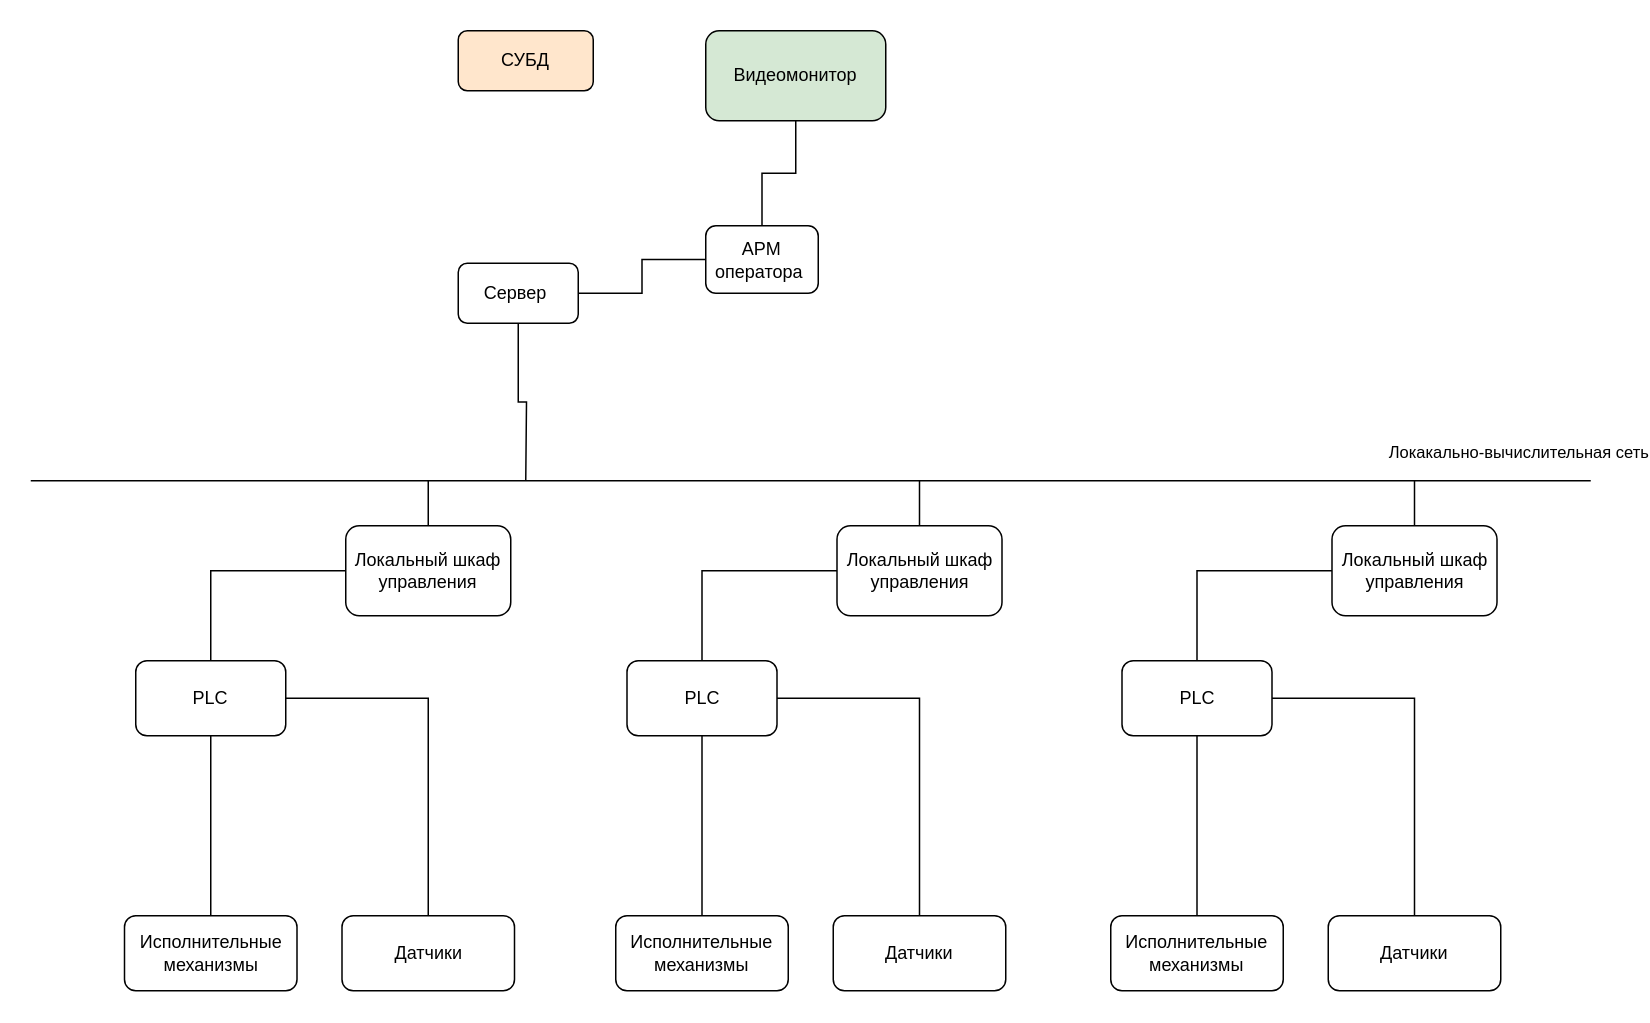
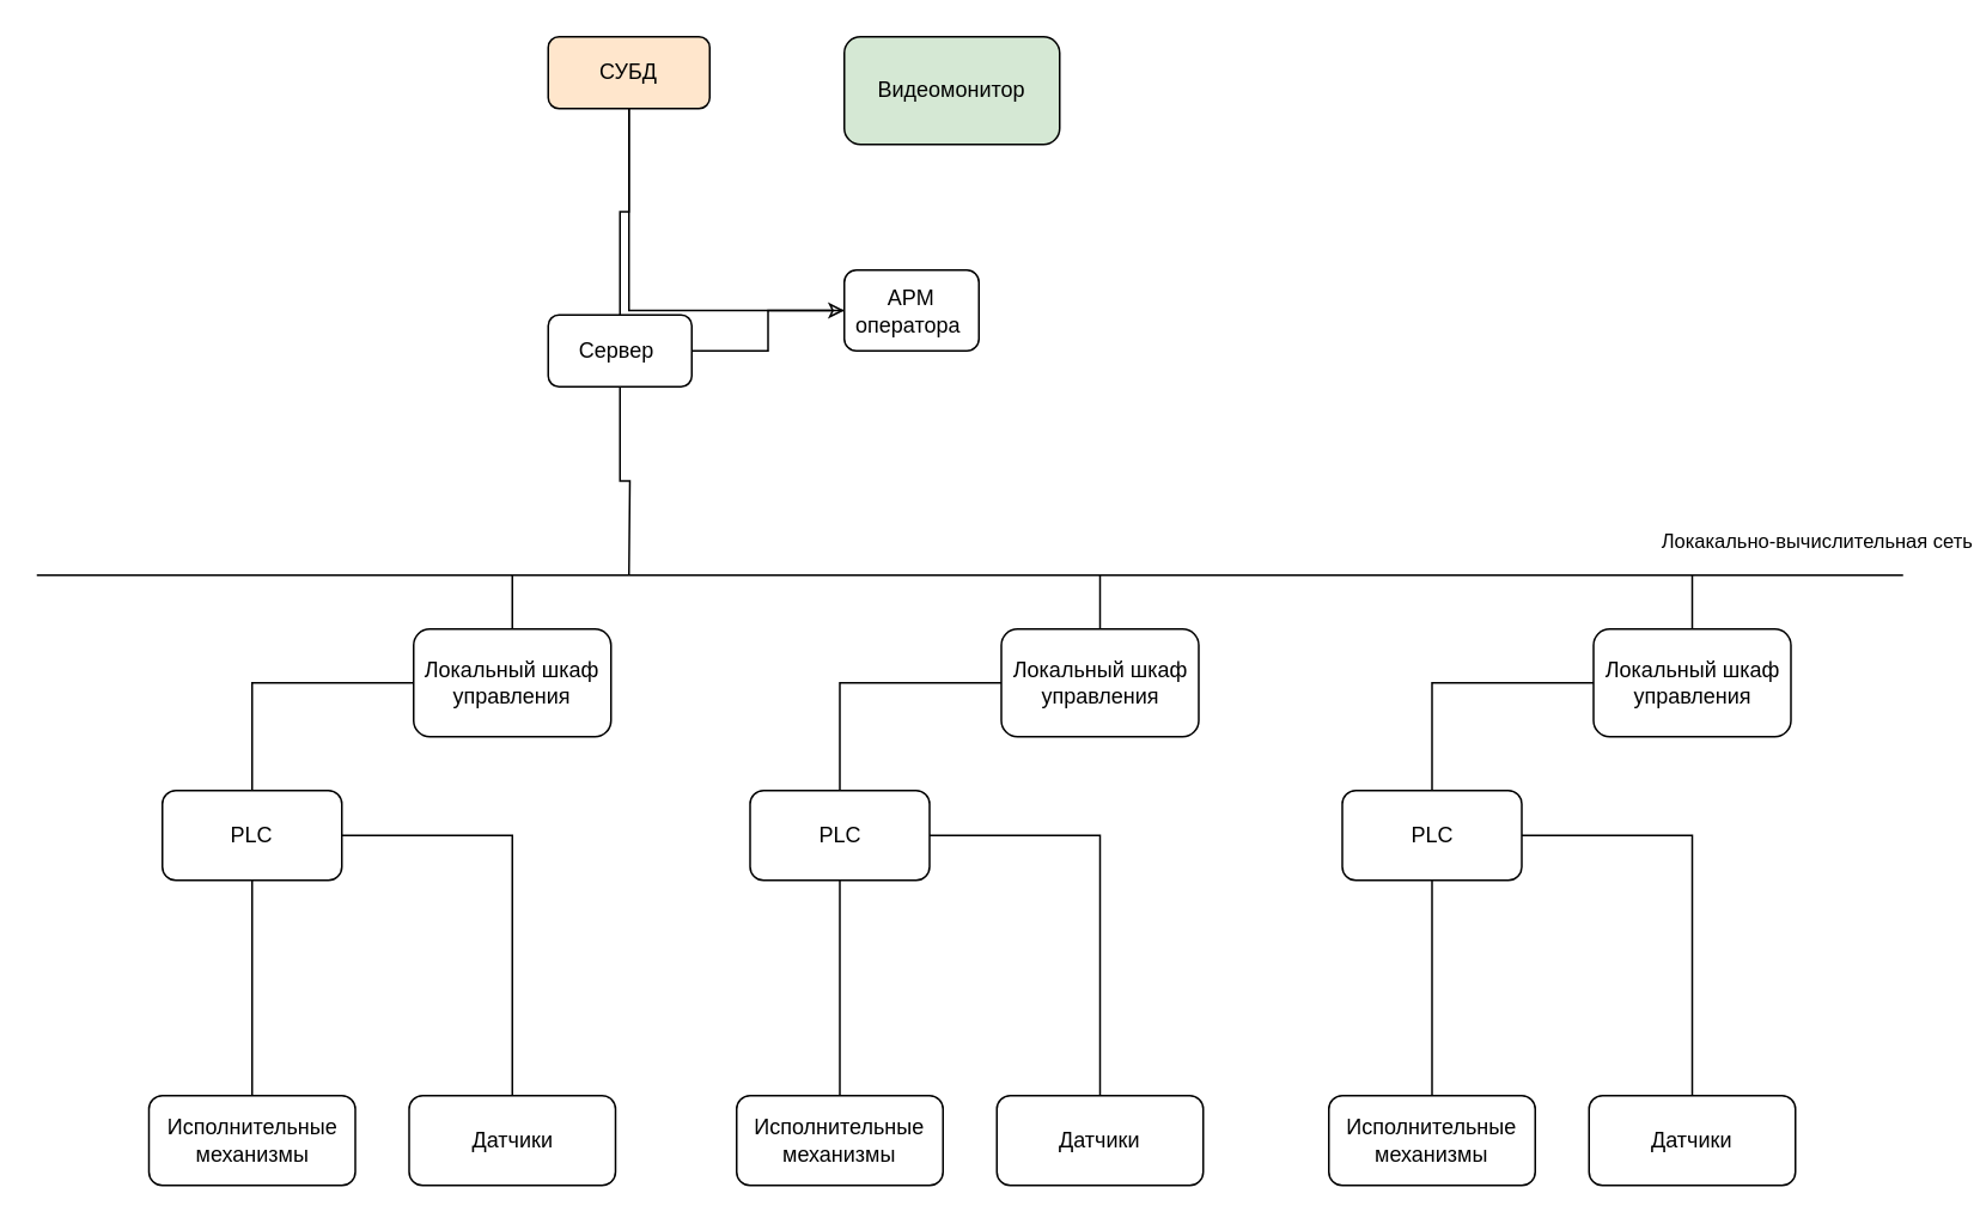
  <mxCell id="0" />
  <mxCell id="1" parent="0" />
- <mxCell id="2" style="edgeStyle=orthogonalEdgeStyle;rounded=0;orthogonalLoop=1;jettySize=auto;html=1;endArrow=none;endFill=0;" edge="1" parent="1" source="3" target="15"><mxGeometry relative="1" as="geometry" /></mxCell>
+ <mxCell id="2" style="edgeStyle=orthogonalEdgeStyle;rounded=0;orthogonalLoop=1;jettySize=auto;html=1;endArrow=none;endFill=0;" edge="1" parent="1" source="3" target="19"><mxGeometry relative="1" as="geometry" /></mxCell>
  <mxCell id="3" value="АРМ оператора&amp;nbsp;" style="rounded=1;whiteSpace=wrap;html=1;" vertex="1" parent="1"><mxGeometry x="470" y="150" width="75" height="45" as="geometry" /></mxCell>
  <mxCell id="4" style="edgeStyle=orthogonalEdgeStyle;rounded=0;orthogonalLoop=1;jettySize=auto;html=1;endArrow=none;endFill=0;" edge="1" parent="1" source="7"><mxGeometry relative="1" as="geometry"><mxPoint x="350" y="320" as="targetPoint" /></mxGeometry></mxCell>
- <mxCell id="5" style="edgeStyle=orthogonalEdgeStyle;rounded=0;orthogonalLoop=1;jettySize=auto;html=1;entryX=0;entryY=0.5;entryDx=0;entryDy=0;endArrow=none;endFill=0;" edge="1" parent="1" source="7" target="3"><mxGeometry relative="1" as="geometry" /></mxCell>
+ <mxCell id="5" style="edgeStyle=orthogonalEdgeStyle;rounded=0;orthogonalLoop=1;jettySize=auto;html=1;entryX=0;entryY=0.5;entryDx=0;entryDy=0;endArrow=classic;endFill=0;" edge="1" parent="1" source="7" target="3"><mxGeometry relative="1" as="geometry" /></mxCell>
+ <mxCell id="6" style="edgeStyle=orthogonalEdgeStyle;rounded=0;orthogonalLoop=1;jettySize=auto;html=1;entryX=0.5;entryY=1;entryDx=0;entryDy=0;endArrow=none;endFill=0;" edge="1" parent="1" source="7" target="19"><mxGeometry relative="1" as="geometry" /></mxCell>
  <mxCell id="7" value="Сервер&amp;nbsp;" style="rounded=1;whiteSpace=wrap;html=1;" vertex="1" parent="1"><mxGeometry x="305" y="175" width="80" height="40" as="geometry" /></mxCell>
  <mxCell id="8" value="" style="endArrow=none;html=1;rounded=0;" edge="1" parent="1"><mxGeometry width="50" height="50" relative="1" as="geometry"><mxPoint x="20" y="320" as="sourcePoint" /><mxPoint x="1060" y="320" as="targetPoint" /></mxGeometry></mxCell>
  <mxCell id="9" value="Локакально-вычислительная сеть" style="edgeLabel;html=1;align=center;verticalAlign=middle;resizable=0;points=[];" vertex="1" connectable="0" parent="8"><mxGeometry x="0.146" relative="1" as="geometry"><mxPoint x="395" y="-20" as="offset" /></mxGeometry></mxCell>
  <mxCell id="10" value="Исполнительные механизмы" style="rounded=1;whiteSpace=wrap;html=1;" vertex="1" parent="1"><mxGeometry x="82.5" y="610" width="115" height="50" as="geometry" /></mxCell>
  <mxCell id="11" value="Датчики" style="rounded=1;whiteSpace=wrap;html=1;" vertex="1" parent="1"><mxGeometry x="227.5" y="610" width="115" height="50" as="geometry" /></mxCell>
  <mxCell id="12" style="edgeStyle=orthogonalEdgeStyle;rounded=0;orthogonalLoop=1;jettySize=auto;html=1;entryX=0.5;entryY=0;entryDx=0;entryDy=0;endArrow=none;endFill=0;" edge="1" parent="1" source="14" target="10"><mxGeometry relative="1" as="geometry" /></mxCell>
  <mxCell id="13" style="edgeStyle=orthogonalEdgeStyle;rounded=0;orthogonalLoop=1;jettySize=auto;html=1;entryX=0.5;entryY=0;entryDx=0;entryDy=0;endArrow=none;endFill=0;" edge="1" parent="1" source="14" target="11"><mxGeometry relative="1" as="geometry" /></mxCell>
  <mxCell id="14" value="PLC" style="rounded=1;whiteSpace=wrap;html=1;" vertex="1" parent="1"><mxGeometry x="90" y="440" width="100" height="50" as="geometry" /></mxCell>
  <mxCell id="15" value="Видеомонитор" style="rounded=1;whiteSpace=wrap;html=1;fillColor=#d5e8d4;" vertex="1" parent="1"><mxGeometry x="470" y="20" width="120" height="60" as="geometry" /></mxCell>
  <mxCell id="16" style="edgeStyle=orthogonalEdgeStyle;rounded=0;orthogonalLoop=1;jettySize=auto;html=1;curved=0;endArrow=none;endFill=0;" edge="1" parent="1" source="18"><mxGeometry relative="1" as="geometry"><mxPoint x="285" y="320" as="targetPoint" /></mxGeometry></mxCell>
  <mxCell id="17" style="edgeStyle=orthogonalEdgeStyle;rounded=0;orthogonalLoop=1;jettySize=auto;html=1;entryX=0.5;entryY=0;entryDx=0;entryDy=0;endArrow=none;endFill=0;" edge="1" parent="1" source="18" target="14"><mxGeometry relative="1" as="geometry" /></mxCell>
  <mxCell id="18" value="Локальный шкаф управления" style="rounded=1;whiteSpace=wrap;html=1;" vertex="1" parent="1"><mxGeometry x="230" y="350" width="110" height="60" as="geometry" /></mxCell>
  <mxCell id="19" value="СУБД" style="rounded=1;whiteSpace=wrap;html=1;fillColor=#ffe6cc;" vertex="1" parent="1"><mxGeometry x="305" y="20" width="90" height="40" as="geometry" /></mxCell>
  <mxCell id="20" value="Исполнительные механизмы" style="rounded=1;whiteSpace=wrap;html=1;" vertex="1" parent="1"><mxGeometry x="410" y="610" width="115" height="50" as="geometry" /></mxCell>
  <mxCell id="21" value="Датчики" style="rounded=1;whiteSpace=wrap;html=1;" vertex="1" parent="1"><mxGeometry x="555" y="610" width="115" height="50" as="geometry" /></mxCell>
  <mxCell id="22" style="edgeStyle=orthogonalEdgeStyle;rounded=0;orthogonalLoop=1;jettySize=auto;html=1;entryX=0.5;entryY=0;entryDx=0;entryDy=0;endArrow=none;endFill=0;" edge="1" parent="1" source="24" target="20"><mxGeometry relative="1" as="geometry" /></mxCell>
  <mxCell id="23" style="edgeStyle=orthogonalEdgeStyle;rounded=0;orthogonalLoop=1;jettySize=auto;html=1;entryX=0.5;entryY=0;entryDx=0;entryDy=0;endArrow=none;endFill=0;" edge="1" parent="1" source="24" target="21"><mxGeometry relative="1" as="geometry" /></mxCell>
  <mxCell id="24" value="PLC" style="rounded=1;whiteSpace=wrap;html=1;" vertex="1" parent="1"><mxGeometry x="417.5" y="440" width="100" height="50" as="geometry" /></mxCell>
  <mxCell id="25" style="edgeStyle=orthogonalEdgeStyle;rounded=0;orthogonalLoop=1;jettySize=auto;html=1;curved=0;endArrow=none;endFill=0;" edge="1" parent="1" source="27"><mxGeometry relative="1" as="geometry"><mxPoint x="612.5" y="320" as="targetPoint" /></mxGeometry></mxCell>
  <mxCell id="26" style="edgeStyle=orthogonalEdgeStyle;rounded=0;orthogonalLoop=1;jettySize=auto;html=1;entryX=0.5;entryY=0;entryDx=0;entryDy=0;endArrow=none;endFill=0;" edge="1" parent="1" source="27" target="24"><mxGeometry relative="1" as="geometry" /></mxCell>
  <mxCell id="27" value="Локальный шкаф управления" style="rounded=1;whiteSpace=wrap;html=1;" vertex="1" parent="1"><mxGeometry x="557.5" y="350" width="110" height="60" as="geometry" /></mxCell>
  <mxCell id="28" value="Исполнительные механизмы" style="rounded=1;whiteSpace=wrap;html=1;" vertex="1" parent="1"><mxGeometry x="740" y="610" width="115" height="50" as="geometry" /></mxCell>
  <mxCell id="29" value="Датчики" style="rounded=1;whiteSpace=wrap;html=1;" vertex="1" parent="1"><mxGeometry x="885" y="610" width="115" height="50" as="geometry" /></mxCell>
  <mxCell id="30" style="edgeStyle=orthogonalEdgeStyle;rounded=0;orthogonalLoop=1;jettySize=auto;html=1;entryX=0.5;entryY=0;entryDx=0;entryDy=0;endArrow=none;endFill=0;" edge="1" parent="1" source="32" target="28"><mxGeometry relative="1" as="geometry" /></mxCell>
  <mxCell id="31" style="edgeStyle=orthogonalEdgeStyle;rounded=0;orthogonalLoop=1;jettySize=auto;html=1;entryX=0.5;entryY=0;entryDx=0;entryDy=0;endArrow=none;endFill=0;" edge="1" parent="1" source="32" target="29"><mxGeometry relative="1" as="geometry" /></mxCell>
  <mxCell id="32" value="PLC" style="rounded=1;whiteSpace=wrap;html=1;" vertex="1" parent="1"><mxGeometry x="747.5" y="440" width="100" height="50" as="geometry" /></mxCell>
  <mxCell id="33" style="edgeStyle=orthogonalEdgeStyle;rounded=0;orthogonalLoop=1;jettySize=auto;html=1;curved=0;endArrow=none;endFill=0;" edge="1" parent="1" source="35"><mxGeometry relative="1" as="geometry"><mxPoint x="942.5" y="320" as="targetPoint" /></mxGeometry></mxCell>
  <mxCell id="34" style="edgeStyle=orthogonalEdgeStyle;rounded=0;orthogonalLoop=1;jettySize=auto;html=1;entryX=0.5;entryY=0;entryDx=0;entryDy=0;endArrow=none;endFill=0;" edge="1" parent="1" source="35" target="32"><mxGeometry relative="1" as="geometry" /></mxCell>
  <mxCell id="35" value="Локальный шкаф управления" style="rounded=1;whiteSpace=wrap;html=1;" vertex="1" parent="1"><mxGeometry x="887.5" y="350" width="110" height="60" as="geometry" /></mxCell>
